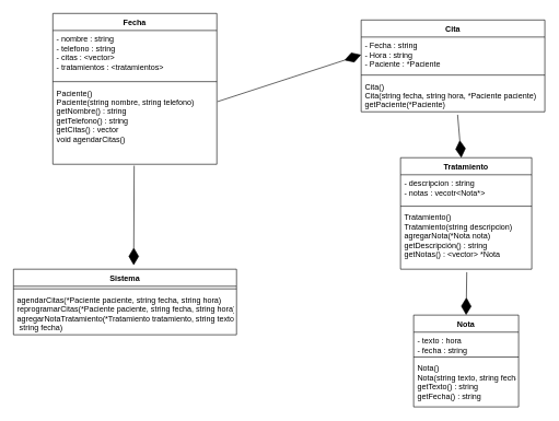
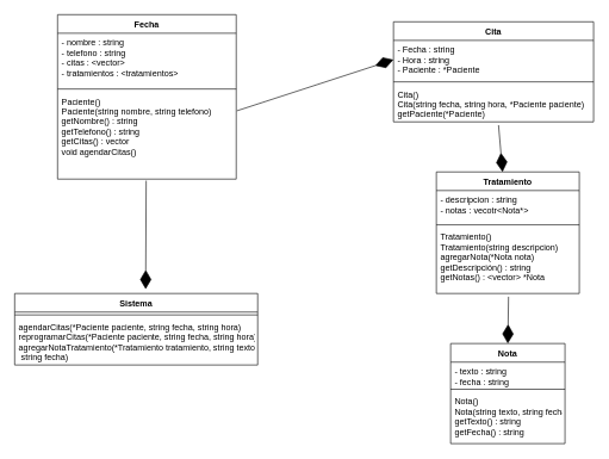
  <mxCell id="0" />
  <mxCell id="1" parent="0" />
  <mxCell id="2" value="Fecha" style="swimlane;fontStyle=1;align=center;verticalAlign=top;childLayout=stackLayout;horizontal=1;startSize=26;horizontalStack=0;resizeParent=1;resizeParentMax=0;resizeLast=0;collapsible=1;marginBottom=0;" parent="1" vertex="1"><mxGeometry x="80" y="20" width="250" height="230" as="geometry" /></mxCell>
  <mxCell id="3" value="- nombre : string&#10;- telefono : string&#10;- citas : &lt;vector&gt;&#10;- tratamientos : &lt;tratamientos&gt;" style="text;strokeColor=none;fillColor=none;align=left;verticalAlign=top;spacingLeft=4;spacingRight=4;overflow=hidden;rotatable=0;points=[[0,0.5],[1,0.5]];portConstraint=eastwest;" parent="2" vertex="1"><mxGeometry y="26" width="250" height="74" as="geometry" /></mxCell>
  <mxCell id="4" value="" style="line;strokeWidth=1;fillColor=none;align=left;verticalAlign=middle;spacingTop=-1;spacingLeft=3;spacingRight=3;rotatable=0;labelPosition=right;points=[];portConstraint=eastwest;strokeColor=inherit;" parent="2" vertex="1"><mxGeometry y="100" width="250" height="8" as="geometry" /></mxCell>
  <mxCell id="5" value="Paciente()&#10;Paciente(string nombre, string telefono)&#10;getNombre() : string&#10;getTelefono() : string&#10;getCitas() : vector&#10;void agendarCitas()&#10;" style="text;strokeColor=none;fillColor=none;align=left;verticalAlign=top;spacingLeft=4;spacingRight=4;overflow=hidden;rotatable=0;points=[[0,0.5],[1,0.5]];portConstraint=eastwest;" parent="2" vertex="1"><mxGeometry y="108" width="250" height="122" as="geometry" /></mxCell>
  <mxCell id="6" value="Cita" style="swimlane;fontStyle=1;align=center;verticalAlign=top;childLayout=stackLayout;horizontal=1;startSize=26;horizontalStack=0;resizeParent=1;resizeParentMax=0;resizeLast=0;collapsible=1;marginBottom=0;" parent="1" vertex="1"><mxGeometry x="550" y="30" width="280" height="140" as="geometry" /></mxCell>
  <mxCell id="7" value="- Fecha : string&#10;- Hora : string&#10;- Paciente : *Paciente" style="text;strokeColor=none;fillColor=none;align=left;verticalAlign=top;spacingLeft=4;spacingRight=4;overflow=hidden;rotatable=0;points=[[0,0.5],[1,0.5]];portConstraint=eastwest;" parent="6" vertex="1"><mxGeometry y="26" width="280" height="54" as="geometry" /></mxCell>
  <mxCell id="8" value="" style="line;strokeWidth=1;fillColor=none;align=left;verticalAlign=middle;spacingTop=-1;spacingLeft=3;spacingRight=3;rotatable=0;labelPosition=right;points=[];portConstraint=eastwest;strokeColor=inherit;" parent="6" vertex="1"><mxGeometry y="80" width="280" height="8" as="geometry" /></mxCell>
  <mxCell id="9" value="Cita()&#10;Cita(string fecha, string hora, *Paciente paciente) &#10;getPaciente(*Paciente)" style="text;strokeColor=none;fillColor=none;align=left;verticalAlign=top;spacingLeft=4;spacingRight=4;overflow=hidden;rotatable=0;points=[[0,0.5],[1,0.5]];portConstraint=eastwest;" parent="6" vertex="1"><mxGeometry y="88" width="280" height="52" as="geometry" /></mxCell>
  <mxCell id="10" value="Tratamiento" style="swimlane;fontStyle=1;align=center;verticalAlign=top;childLayout=stackLayout;horizontal=1;startSize=26;horizontalStack=0;resizeParent=1;resizeParentMax=0;resizeLast=0;collapsible=1;marginBottom=0;" vertex="1" parent="1"><mxGeometry x="610" y="240" width="200" height="170" as="geometry" /></mxCell>
  <mxCell id="11" value="- descripcion : string&#10;- notas : vecotr&lt;Nota*&gt;" style="text;strokeColor=none;fillColor=none;align=left;verticalAlign=top;spacingLeft=4;spacingRight=4;overflow=hidden;rotatable=0;points=[[0,0.5],[1,0.5]];portConstraint=eastwest;" vertex="1" parent="10"><mxGeometry y="26" width="200" height="44" as="geometry" /></mxCell>
  <mxCell id="12" value="" style="line;strokeWidth=1;fillColor=none;align=left;verticalAlign=middle;spacingTop=-1;spacingLeft=3;spacingRight=3;rotatable=0;labelPosition=right;points=[];portConstraint=eastwest;strokeColor=inherit;" vertex="1" parent="10"><mxGeometry y="70" width="200" height="8" as="geometry" /></mxCell>
  <mxCell id="13" value="Tratamiento()&#10;Tratamiento(string descripcion)&#10;agregarNota(*Nota nota)&#10;getDescripción() : string&#10;getNotas() : &lt;vector&gt; *Nota" style="text;strokeColor=none;fillColor=none;align=left;verticalAlign=top;spacingLeft=4;spacingRight=4;overflow=hidden;rotatable=0;points=[[0,0.5],[1,0.5]];portConstraint=eastwest;" vertex="1" parent="10"><mxGeometry y="78" width="200" height="92" as="geometry" /></mxCell>
  <mxCell id="14" value="Nota" style="swimlane;fontStyle=1;align=center;verticalAlign=top;childLayout=stackLayout;horizontal=1;startSize=26;horizontalStack=0;resizeParent=1;resizeParentMax=0;resizeLast=0;collapsible=1;marginBottom=0;" vertex="1" parent="1"><mxGeometry x="630" y="480" width="160" height="140" as="geometry" /></mxCell>
- <mxCell id="15" value="- texto : hora&#10;- fecha : string" style="text;strokeColor=none;fillColor=none;align=left;verticalAlign=top;spacingLeft=4;spacingRight=4;overflow=hidden;rotatable=0;points=[[0,0.5],[1,0.5]];portConstraint=eastwest;" vertex="1" parent="14"><mxGeometry y="26" width="160" height="34" as="geometry" /></mxCell>
+ <mxCell id="15" value="- texto : string&#10;- fecha : string" style="text;strokeColor=none;fillColor=none;align=left;verticalAlign=top;spacingLeft=4;spacingRight=4;overflow=hidden;rotatable=0;points=[[0,0.5],[1,0.5]];portConstraint=eastwest;" vertex="1" parent="14"><mxGeometry y="26" width="160" height="34" as="geometry" /></mxCell>
  <mxCell id="16" value="" style="line;strokeWidth=1;fillColor=none;align=left;verticalAlign=middle;spacingTop=-1;spacingLeft=3;spacingRight=3;rotatable=0;labelPosition=right;points=[];portConstraint=eastwest;strokeColor=inherit;" vertex="1" parent="14"><mxGeometry y="60" width="160" height="8" as="geometry" /></mxCell>
  <mxCell id="17" value="Nota()&#10;Nota(string texto, string fecha)&#10;getTexto() : string&#10;getFecha() : string" style="text;strokeColor=none;fillColor=none;align=left;verticalAlign=top;spacingLeft=4;spacingRight=4;overflow=hidden;rotatable=0;points=[[0,0.5],[1,0.5]];portConstraint=eastwest;" vertex="1" parent="14"><mxGeometry y="68" width="160" height="72" as="geometry" /></mxCell>
  <mxCell id="18" value="Sistema" style="swimlane;fontStyle=1;align=center;verticalAlign=top;childLayout=stackLayout;horizontal=1;startSize=26;horizontalStack=0;resizeParent=1;resizeParentMax=0;resizeLast=0;collapsible=1;marginBottom=0;" vertex="1" parent="1"><mxGeometry x="20" y="410" width="340" height="100" as="geometry" /></mxCell>
  <mxCell id="19" value="" style="line;strokeWidth=1;fillColor=none;align=left;verticalAlign=middle;spacingTop=-1;spacingLeft=3;spacingRight=3;rotatable=0;labelPosition=right;points=[];portConstraint=eastwest;strokeColor=inherit;" vertex="1" parent="18"><mxGeometry y="26" width="340" height="8" as="geometry" /></mxCell>
  <mxCell id="20" value="agendarCitas(*Paciente paciente, string fecha, string hora)&#10;reprogramarCitas(*Paciente paciente, string fecha, string hora)&#10;agregarNotaTratamiento(*Tratamiento tratamiento, string texto,&#10; string fecha)" style="text;strokeColor=none;fillColor=none;align=left;verticalAlign=top;spacingLeft=4;spacingRight=4;overflow=hidden;rotatable=0;points=[[0,0.5],[1,0.5]];portConstraint=eastwest;" vertex="1" parent="18"><mxGeometry y="34" width="340" height="66" as="geometry" /></mxCell>
  <mxCell id="21" value="" style="endArrow=diamondThin;endFill=1;endSize=24;html=1;exitX=0.496;exitY=1.018;exitDx=0;exitDy=0;exitPerimeter=0;entryX=0.539;entryY=-0.061;entryDx=0;entryDy=0;entryPerimeter=0;" edge="1" parent="1" source="5" target="18"><mxGeometry width="160" relative="1" as="geometry"><mxPoint x="420" y="300" as="sourcePoint" /><mxPoint x="580" y="300" as="targetPoint" /></mxGeometry></mxCell>
  <mxCell id="22" value="" style="endArrow=diamondThin;endFill=1;endSize=24;html=1;exitX=1.004;exitY=0.217;exitDx=0;exitDy=0;exitPerimeter=0;entryX=0;entryY=0.5;entryDx=0;entryDy=0;" edge="1" parent="1" source="5" target="7"><mxGeometry width="160" relative="1" as="geometry"><mxPoint x="420" y="300" as="sourcePoint" /><mxPoint x="580" y="300" as="targetPoint" /></mxGeometry></mxCell>
  <mxCell id="23" value="" style="endArrow=diamondThin;endFill=1;endSize=24;html=1;exitX=0.525;exitY=1.087;exitDx=0;exitDy=0;exitPerimeter=0;" edge="1" parent="1" source="9" target="10"><mxGeometry width="160" relative="1" as="geometry"><mxPoint x="420" y="300" as="sourcePoint" /><mxPoint x="580" y="300" as="targetPoint" /></mxGeometry></mxCell>
  <mxCell id="24" value="" style="endArrow=diamondThin;endFill=1;endSize=24;html=1;exitX=0.505;exitY=1.049;exitDx=0;exitDy=0;exitPerimeter=0;entryX=0.5;entryY=0;entryDx=0;entryDy=0;" edge="1" parent="1" source="13" target="14"><mxGeometry width="160" relative="1" as="geometry"><mxPoint x="420" y="300" as="sourcePoint" /><mxPoint x="580" y="300" as="targetPoint" /></mxGeometry></mxCell>
